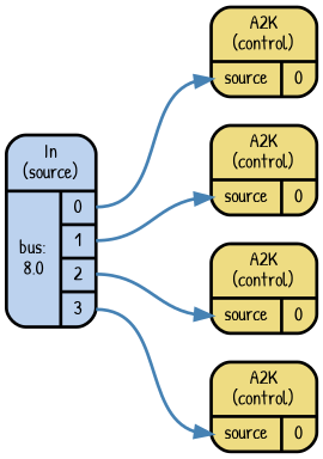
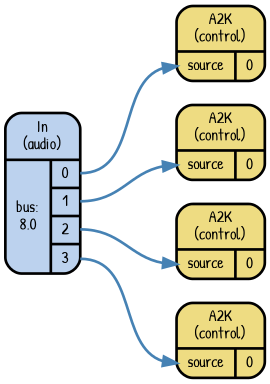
  digraph {
    color=lightslategrey
    fontname="Patrick Hand"
    penwidth=2
    rankdir=LR
    ranksep=1
    splines=spline
    style="dotted, rounded"
    node [fillcolor=lightgoldenrod2 fontname="Patrick Hand" fontsize=12 penwidth=2 shape=Mrecord style="filled, rounded"]
    edge [color=steelblue headport="f_1_0_0:w" penwidth=2 fontname="Patrick Hand"]
-   n1 [fillcolor=lightsteelblue2 label="<f_0> In\n(source) | { { <f_1_0_0> bus:\n8.0 } | { <f_1_1_0> 0 | <f_1_1_1> 1 | <f_1_1_2> 2 | <f_1_1_3> 3 } }"]
+   n1 [fillcolor=lightsteelblue2 label="<f_0> In\n(audio) | { { <f_1_0_0> bus:\n8.0 } | { <f_1_1_0> 0 | <f_1_1_1> 1 | <f_1_1_2> 2 | <f_1_1_3> 3 } }"]
    n2 [label="<f_0> A2K\n(control) | { { <f_1_0_0> source } | { <f_1_1_0> 0 } }"]
    n3 [label="<f_0> A2K\n(control) | { { <f_1_0_0> source } | { <f_1_1_0> 0 } }"]
    n4 [label="<f_0> A2K\n(control) | { { <f_1_0_0> source } | { <f_1_1_0> 0 } }"]
    n5 [label="<f_0> A2K\n(control) | { { <f_1_0_0> source } | { <f_1_1_0> 0 } }"]
    n1 -> n2 [tailport="f_1_1_0:e"]
    n1 -> n3 [tailport="f_1_1_1:e"]
    n1 -> n4 [tailport="f_1_1_2:e"]
    n1 -> n5 [tailport="f_1_1_3:e"]
  }
